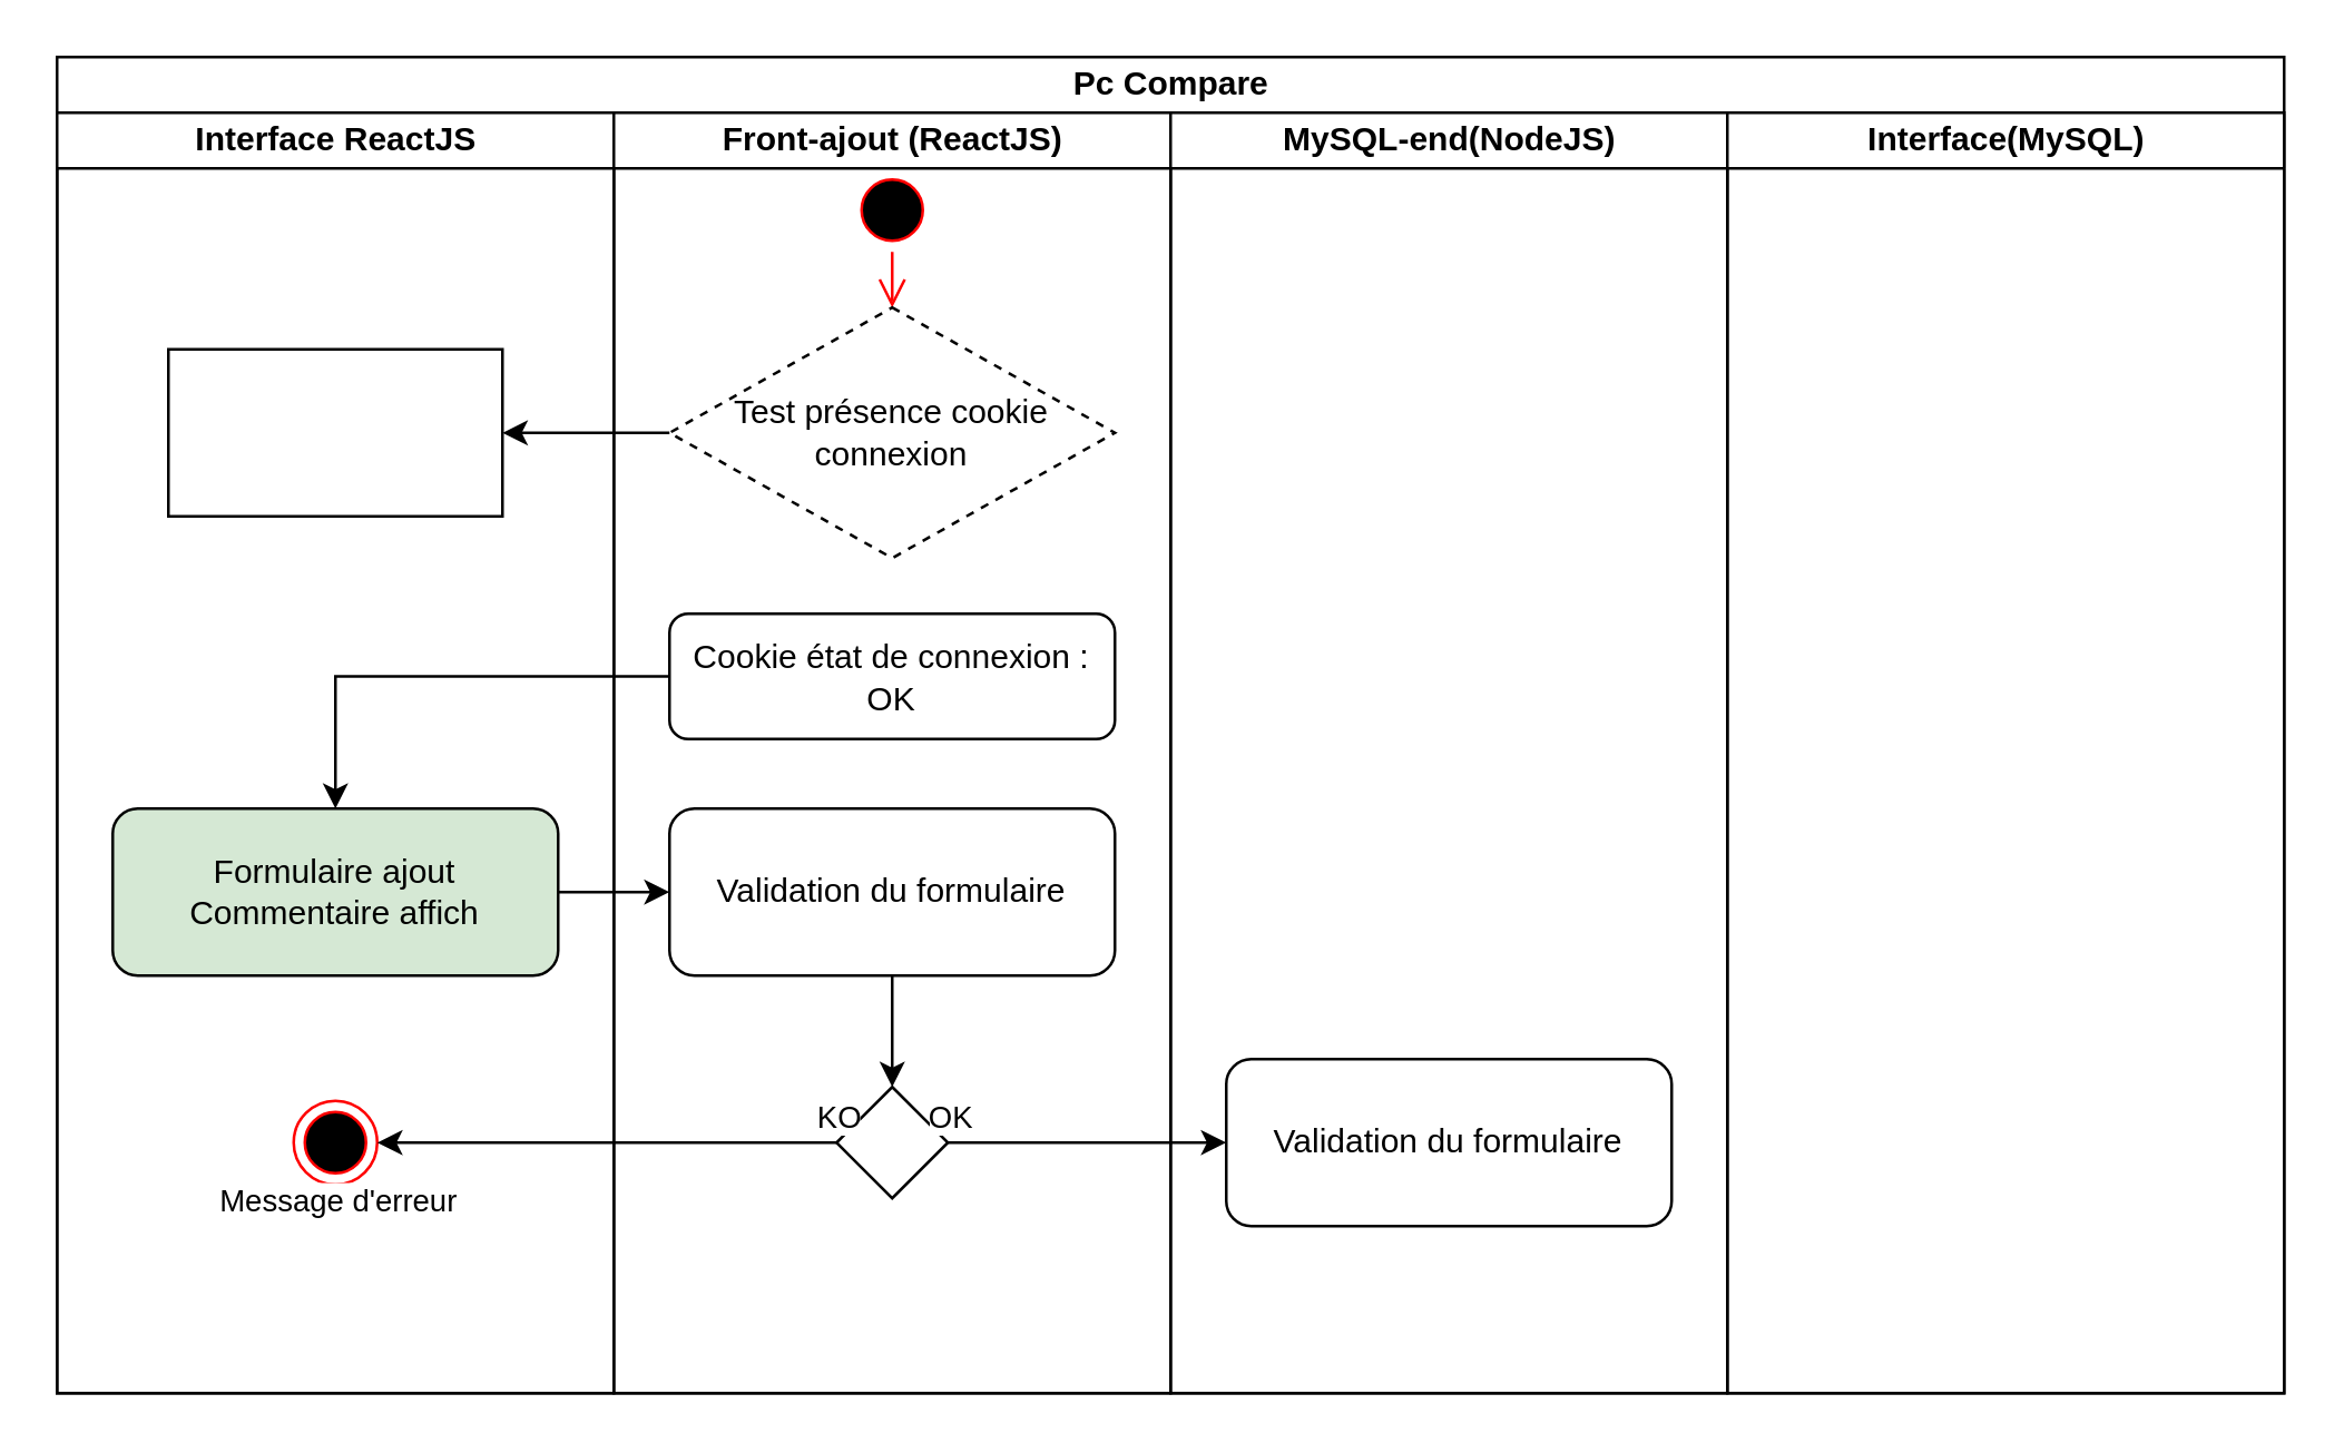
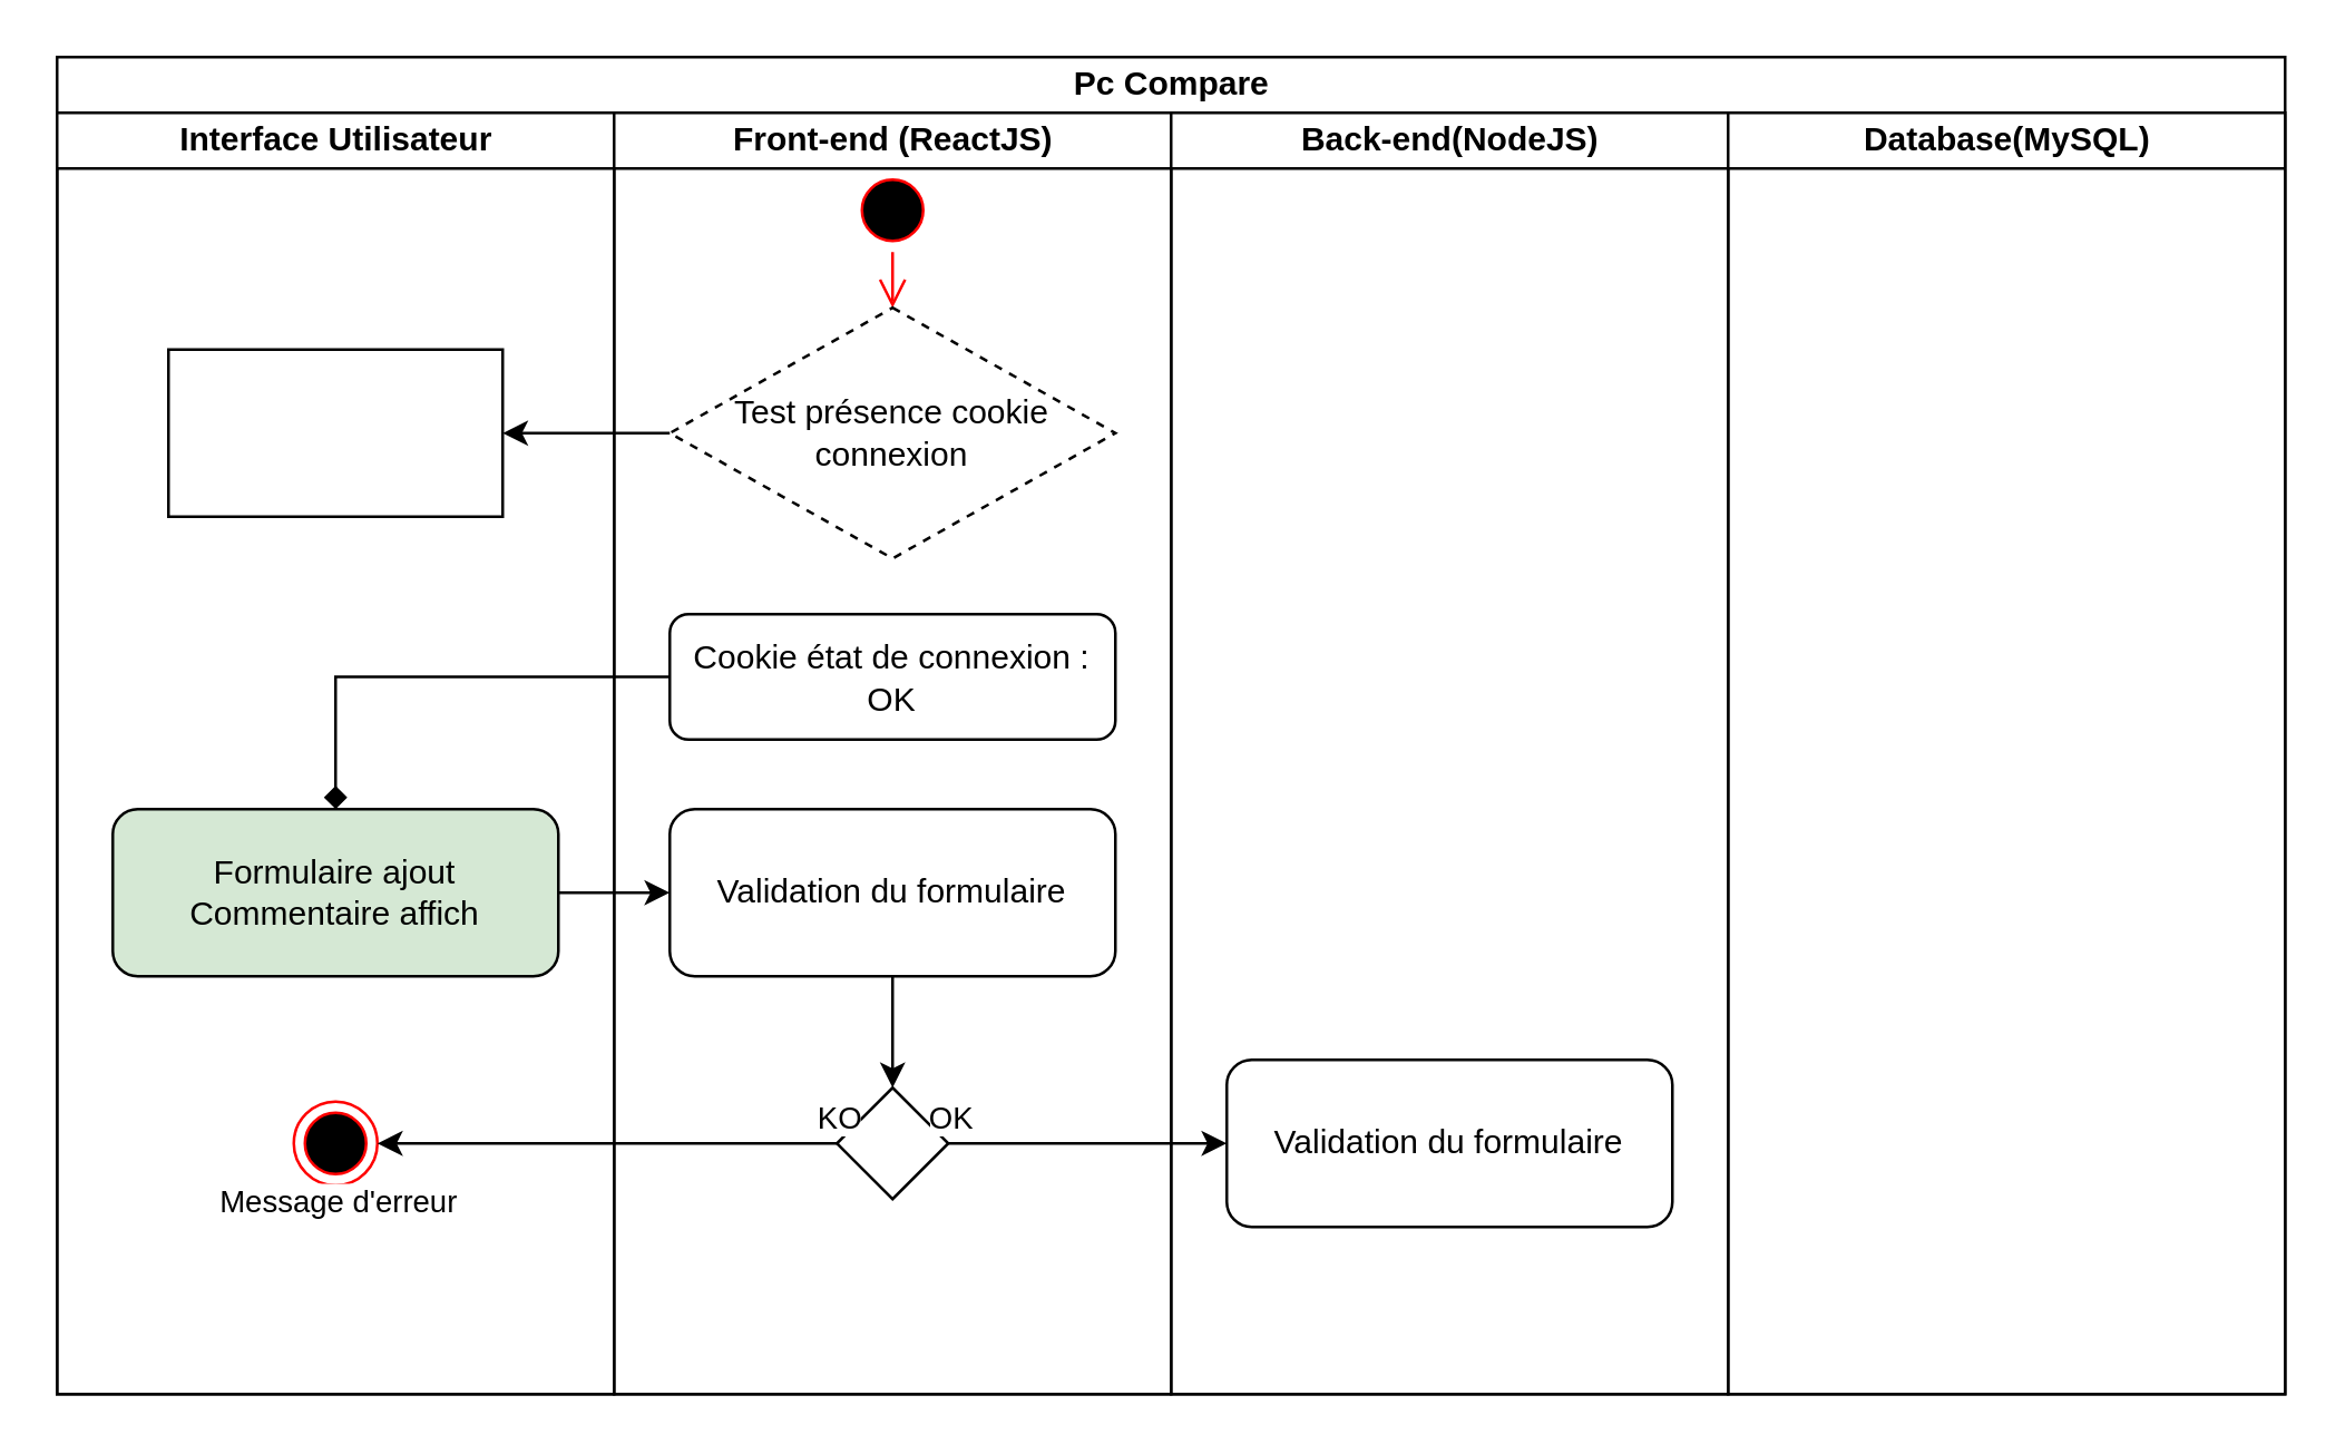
  <mxCell id="0" />
  <mxCell id="1" parent="0" />
  <mxCell id="2" value="Pc Compare" style="swimlane;childLayout=stackLayout;resizeParent=1;resizeParentMax=0;startSize=20;html=1;" vertex="1" parent="1"><mxGeometry x="20" width="800" height="480" as="geometry" y="20" /></mxCell>
- <mxCell id="3" value="Interface ReactJS" style="swimlane;startSize=20;html=1;" vertex="1" parent="2"><mxGeometry y="20" width="200" height="460" as="geometry" /></mxCell>
+ <mxCell id="3" value="Interface Utilisateur" style="swimlane;startSize=20;html=1;" vertex="1" parent="2"><mxGeometry y="20" width="200" height="460" as="geometry" /></mxCell>
  <mxCell id="4" style="edgeStyle=orthogonalEdgeStyle;rounded=0;orthogonalLoop=1;jettySize=auto;html=1;exitX=0.5;exitY=1;exitDx=0;exitDy=0;" edge="1" parent="3"><mxGeometry relative="1" as="geometry"><mxPoint x="80.0" y="180" as="sourcePoint" /><mxPoint x="80.0" y="180" as="targetPoint" /></mxGeometry></mxCell>
  <mxCell id="5" value="Formulaire ajout Commentaire affich" style="rounded=1;whiteSpace=wrap;html=1;fillColor=#d5e8d4;" vertex="1" parent="3"><mxGeometry x="20" y="250" width="160" height="60" as="geometry" /></mxCell>
  <mxCell id="6" value="" style="ellipse;html=1;shape=endState;fillColor=#000000;strokeColor=#ff0000;" vertex="1" parent="3"><mxGeometry x="85.0" y="355" width="30" height="30" as="geometry" /></mxCell>
  <mxCell id="7" value="" style="whiteSpace=wrap;html=1;" vertex="1" parent="3"><mxGeometry x="40" y="85" width="120" height="60" as="geometry" /></mxCell>
- <mxCell id="8" value="Front-ajout (ReactJS)" style="swimlane;startSize=20;html=1;" vertex="1" parent="2"><mxGeometry x="200" y="20" width="200" height="460" as="geometry"><mxRectangle x="200" y="20" width="40" height="460" as="alternateBounds" /></mxGeometry></mxCell>
+ <mxCell id="8" value="Front-end (ReactJS)" style="swimlane;startSize=20;html=1;" vertex="1" parent="2"><mxGeometry x="200" y="20" width="200" height="460" as="geometry"><mxRectangle x="200" y="20" width="40" height="460" as="alternateBounds" /></mxGeometry></mxCell>
  <mxCell id="9" style="edgeStyle=orthogonalEdgeStyle;rounded=0;orthogonalLoop=1;jettySize=auto;html=1;entryX=0.5;entryY=0;entryDx=0;entryDy=0;" edge="1" parent="8" source="10" target="11"><mxGeometry relative="1" as="geometry" /></mxCell>
  <mxCell id="10" value="Validation du formulaire" style="rounded=1;whiteSpace=wrap;html=1;" vertex="1" parent="8"><mxGeometry x="20" y="250" width="160" height="60" as="geometry" /></mxCell>
  <mxCell id="11" value="" style="rhombus;whiteSpace=wrap;html=1;" vertex="1" parent="8"><mxGeometry x="80" y="350" width="40" height="40" as="geometry" /></mxCell>
  <mxCell id="12" value="Cookie état de connexion : OK" style="rounded=1;whiteSpace=wrap;html=1;" vertex="1" parent="8"><mxGeometry x="20" y="180" width="160" height="45" as="geometry" /></mxCell>
  <mxCell id="13" value="" style="ellipse;html=1;shape=startState;fillColor=#000000;strokeColor=#ff0000;" vertex="1" parent="8"><mxGeometry x="85.0" y="20" width="30" height="30" as="geometry" /></mxCell>
  <mxCell id="14" value="" style="edgeStyle=orthogonalEdgeStyle;html=1;verticalAlign=bottom;endArrow=open;endSize=8;strokeColor=#ff0000;rounded=0;entryX=0.5;entryY=0;entryDx=0;entryDy=0;" edge="1" source="13" parent="8" target="15"><mxGeometry relative="1" as="geometry"><mxPoint x="100.0" y="70" as="targetPoint" /></mxGeometry></mxCell>
  <mxCell id="15" value="Test présence cookie connexion" style="rhombus;whiteSpace=wrap;html=1;dashed=1;" vertex="1" parent="8"><mxGeometry x="20" y="70" width="160" height="90" as="geometry" /></mxCell>
- <mxCell id="16" value="MySQL-end(NodeJS)" style="swimlane;startSize=20;html=1;" vertex="1" parent="2"><mxGeometry x="400" y="20" width="200" height="460" as="geometry" /></mxCell>
+ <mxCell id="16" value="Back-end(NodeJS)" style="swimlane;startSize=20;html=1;" vertex="1" parent="2"><mxGeometry x="400" y="20" width="200" height="460" as="geometry" /></mxCell>
  <mxCell id="17" value="Validation du formulaire" style="rounded=1;whiteSpace=wrap;html=1;" vertex="1" parent="16"><mxGeometry x="20" y="340" width="160" height="60" as="geometry" /></mxCell>
- <mxCell id="18" value="Interface(MySQL)" style="swimlane;startSize=20;html=1;" vertex="1" parent="2"><mxGeometry x="600" y="20" width="200" height="460" as="geometry" /></mxCell>
+ <mxCell id="18" value="Database(MySQL)" style="swimlane;startSize=20;html=1;" vertex="1" parent="2"><mxGeometry x="600" y="20" width="200" height="460" as="geometry" /></mxCell>
  <mxCell id="19" value="" style="endArrow=classic;html=1;rounded=0;entryX=1;entryY=0.5;entryDx=0;entryDy=0;exitX=0;exitY=0.5;exitDx=0;exitDy=0;" edge="1" parent="2" source="11" target="6"><mxGeometry width="50" height="50" relative="1" as="geometry"><mxPoint x="230.0" y="270" as="sourcePoint" /><mxPoint x="170" y="220" as="targetPoint" /></mxGeometry></mxCell>
  <mxCell id="20" value="KO" style="edgeLabel;html=1;align=center;verticalAlign=middle;resizable=0;points=[];" vertex="1" connectable="0" parent="19"><mxGeometry x="-0.571" y="1" relative="1" as="geometry"><mxPoint x="35" y="-11" as="offset" /></mxGeometry></mxCell>
  <mxCell id="21" value="Message d'erreur" style="edgeLabel;html=1;align=center;verticalAlign=middle;resizable=0;points=[];" vertex="1" connectable="0" parent="19"><mxGeometry x="0.505" y="1" relative="1" as="geometry"><mxPoint x="-56" y="19" as="offset" /></mxGeometry></mxCell>
  <mxCell id="22" style="edgeStyle=orthogonalEdgeStyle;rounded=0;orthogonalLoop=1;jettySize=auto;html=1;entryX=0;entryY=0.5;entryDx=0;entryDy=0;" edge="1" parent="2" source="11" target="17"><mxGeometry relative="1" as="geometry" /></mxCell>
  <mxCell id="23" value="OK" style="edgeLabel;html=1;align=center;verticalAlign=middle;resizable=0;points=[];" vertex="1" connectable="0" parent="22"><mxGeometry x="-0.784" relative="1" as="geometry"><mxPoint x="-11" y="-10" as="offset" /></mxGeometry></mxCell>
  <mxCell id="24" value="" style="endArrow=classic;html=1;rounded=0;entryX=0;entryY=0.5;entryDx=0;entryDy=0;" edge="1" parent="2" source="5" target="10"><mxGeometry width="50" height="50" relative="1" as="geometry"><mxPoint x="180.0" y="130" as="sourcePoint" /><mxPoint x="230.0" y="80" as="targetPoint" /></mxGeometry></mxCell>
- <mxCell id="25" value="" style="edgeStyle=orthogonalEdgeStyle;rounded=0;orthogonalLoop=1;jettySize=auto;html=1;" edge="1" parent="2" source="12" target="5"><mxGeometry relative="1" as="geometry" /></mxCell>
+ <mxCell id="25" value="" style="edgeStyle=orthogonalEdgeStyle;rounded=0;orthogonalLoop=1;jettySize=auto;html=1;endArrow=diamond;" edge="1" parent="2" source="12" target="5"><mxGeometry relative="1" as="geometry" /></mxCell>
  <mxCell id="26" value="" style="edgeStyle=orthogonalEdgeStyle;rounded=0;orthogonalLoop=1;jettySize=auto;html=1;" edge="1" parent="2" source="15" target="7"><mxGeometry relative="1" as="geometry" /></mxCell>
